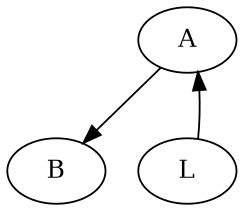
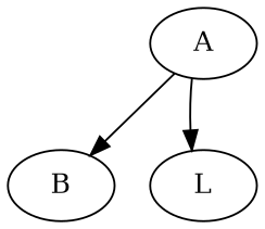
  digraph {
    n1 [label=A]
    n2 [label=B]
    n3 [label=L]
    n1 -> n2
-   n3 -> n1
+   n1 -> n3
  }
